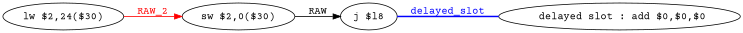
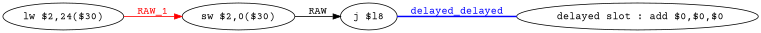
  digraph {
    fontname="Courier Prime"
    rankdir=LR
    node [fontname="Courier Prime" shape=ellipse]
    edge [fontname="Courier Prime"]
    n1 [label=" delayed slot : add $0,$0,$0"]
    n2 [label="j $l8"]
    n3 [label="lw $2,24($30)"]
    n4 [label="sw $2,0($30)"]
-   n2 -> n1 [color=blue dir=none fontcolor=blue label=delayed_slot style=bold]
-   n3 -> n4 [color=red fontcolor=red label=RAW_2]
+   n2 -> n1 [color=blue dir=none fontcolor=blue label=delayed_delayed style=bold]
+   n3 -> n4 [color=red fontcolor=red label=RAW_1]
    n4 -> n2 [label=RAW]
  }
